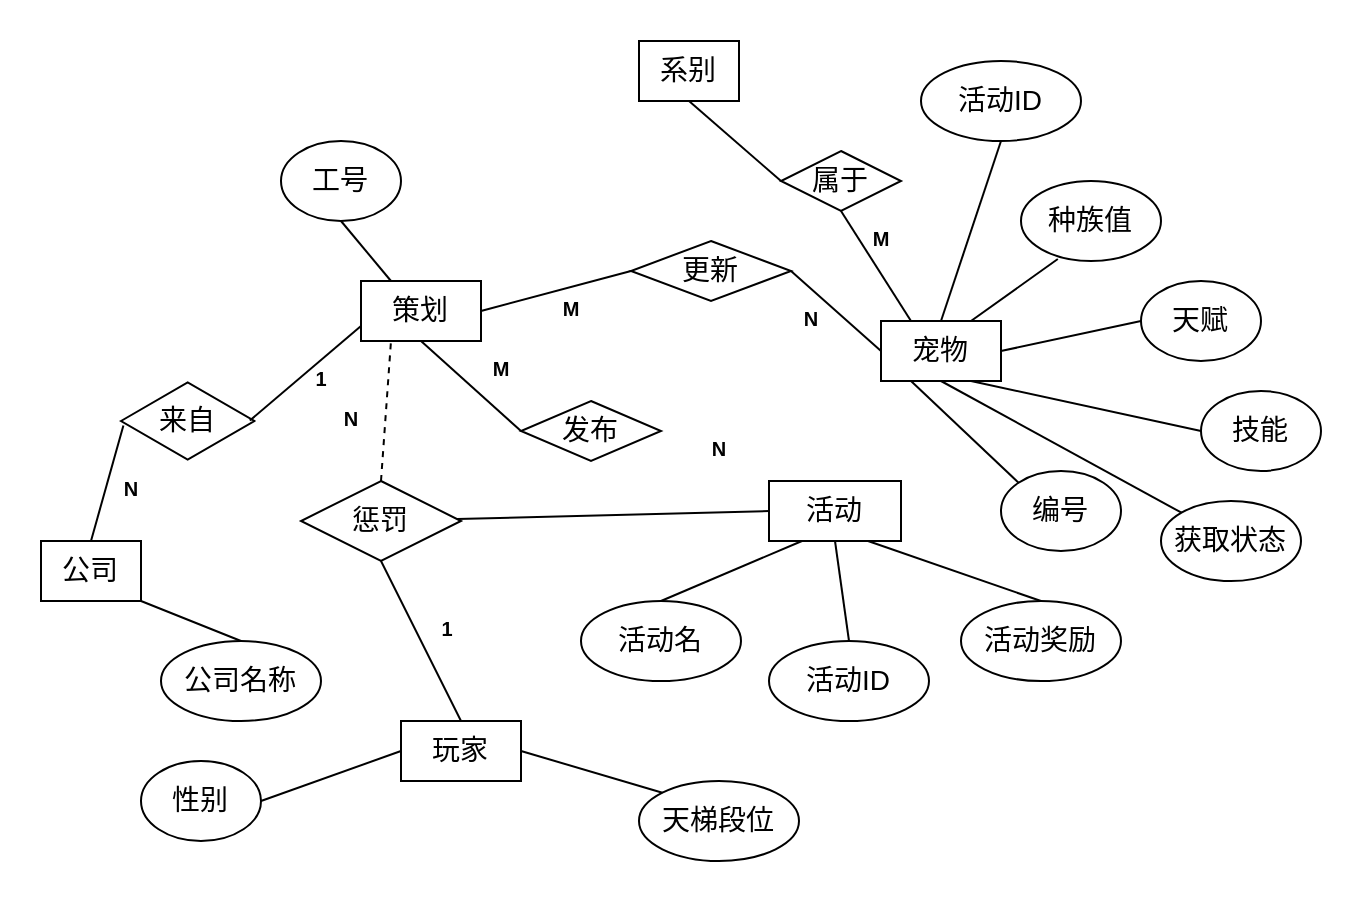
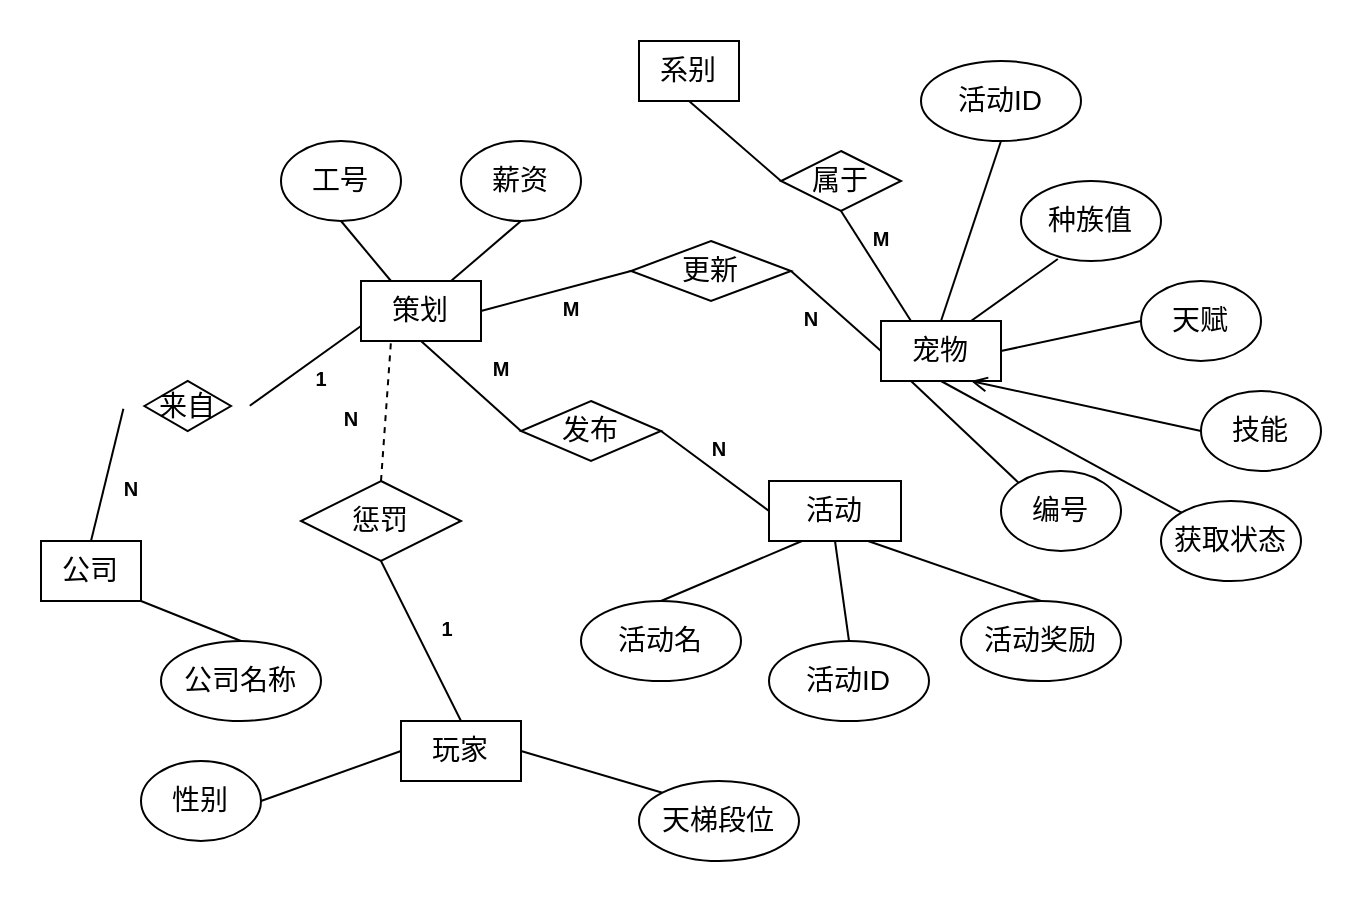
  <mxCell id="0" />
  <mxCell id="1" parent="0" />
  <mxCell id="2" value="&lt;font style=&quot;font-size: 14px;&quot;&gt;策划&lt;/font&gt;" style="rounded=0;whiteSpace=wrap;html=1;" parent="1" vertex="1"><mxGeometry x="180" y="140" width="60" height="30" as="geometry" /></mxCell>
  <mxCell id="3" value="&lt;font style=&quot;font-size: 14px;&quot;&gt;工号&lt;/font&gt;" style="ellipse;whiteSpace=wrap;html=1;" parent="1" vertex="1"><mxGeometry x="140" y="70" width="60" height="40" as="geometry" /></mxCell>
  <mxCell id="4" value="" style="endArrow=none;html=1;rounded=0;entryX=0.5;entryY=1;entryDx=0;entryDy=0;exitX=0.25;exitY=0;exitDx=0;exitDy=0;" parent="1" source="2" target="3" edge="1"><mxGeometry width="50" height="50" relative="1" as="geometry"><mxPoint x="90" y="200" as="sourcePoint" /><mxPoint x="140" y="150" as="targetPoint" /></mxGeometry></mxCell>
+ <mxCell id="5" value="&lt;font style=&quot;font-size: 14px;&quot;&gt;薪资&lt;/font&gt;" style="ellipse;whiteSpace=wrap;html=1;" parent="1" vertex="1"><mxGeometry x="230" y="70" width="60" height="40" as="geometry" /></mxCell>
+ <mxCell id="6" value="" style="endArrow=none;html=1;rounded=0;entryX=0.5;entryY=1;entryDx=0;entryDy=0;exitX=0.75;exitY=0;exitDx=0;exitDy=0;" parent="1" source="2" target="5" edge="1"><mxGeometry width="50" height="50" relative="1" as="geometry"><mxPoint x="360" y="230" as="sourcePoint" /><mxPoint x="410" y="180" as="targetPoint" /></mxGeometry></mxCell>
  <mxCell id="7" value="&lt;font style=&quot;font-size: 14px;&quot;&gt;发布&lt;/font&gt;" style="rhombus;whiteSpace=wrap;html=1;" parent="1" vertex="1"><mxGeometry x="260" y="200" width="70" height="30" as="geometry" /></mxCell>
  <mxCell id="8" value="" style="endArrow=none;html=1;rounded=0;entryX=0.5;entryY=1;entryDx=0;entryDy=0;exitX=0;exitY=0.5;exitDx=0;exitDy=0;" parent="1" source="7" target="2" edge="1"><mxGeometry width="50" height="50" relative="1" as="geometry"><mxPoint x="360" y="230" as="sourcePoint" /><mxPoint x="410" y="180" as="targetPoint" /></mxGeometry></mxCell>
  <mxCell id="9" value="&lt;font style=&quot;font-size: 10px;&quot;&gt;M&lt;/font&gt;" style="text;strokeColor=none;fillColor=none;html=1;fontSize=24;fontStyle=1;verticalAlign=middle;align=center;" parent="1" vertex="1"><mxGeometry x="230" y="170" width="40" height="20" as="geometry" /></mxCell>
  <mxCell id="10" value="&lt;font style=&quot;font-size: 14px;&quot;&gt;活动&lt;/font&gt;" style="rounded=0;whiteSpace=wrap;html=1;" parent="1" vertex="1"><mxGeometry x="384" y="240" width="66" height="30" as="geometry" /></mxCell>
- <mxCell id="11" value="" style="endArrow=none;html=1;rounded=0;exitX=0;exitY=0.5;exitDx=0;exitDy=0;" parent="1" source="10" target="43" edge="1"><mxGeometry width="50" height="50" relative="1" as="geometry"><mxPoint x="360" y="230" as="sourcePoint" /><mxPoint x="410" y="180" as="targetPoint" /></mxGeometry></mxCell>
+ <mxCell id="11" value="" style="endArrow=none;html=1;rounded=0;entryX=1;entryY=0.5;entryDx=0;entryDy=0;exitX=0;exitY=0.5;exitDx=0;exitDy=0;" parent="1" source="10" target="7" edge="1"><mxGeometry width="50" height="50" relative="1" as="geometry"><mxPoint x="360" y="230" as="sourcePoint" /><mxPoint x="410" y="180" as="targetPoint" /></mxGeometry></mxCell>
  <mxCell id="12" value="&lt;font style=&quot;font-size: 10px;&quot;&gt;N&lt;/font&gt;" style="text;strokeColor=none;fillColor=none;html=1;fontSize=24;fontStyle=1;verticalAlign=middle;align=center;" parent="1" vertex="1"><mxGeometry x="334" y="210" width="50" height="20" as="geometry" /></mxCell>
- <mxCell id="13" value="&lt;font style=&quot;font-size: 14px;&quot;&gt;来自&lt;/font&gt;" style="html=1;whiteSpace=wrap;aspect=fixed;shape=isoRectangle;" parent="1" vertex="1"><mxGeometry x="60" y="190" width="66.67" height="40" as="geometry" /></mxCell>
+ <mxCell id="13" value="&lt;font style=&quot;font-size: 14px;&quot;&gt;来自&lt;/font&gt;" style="html=1;whiteSpace=wrap;aspect=fixed;shape=isoRectangle;" parent="1" vertex="1"><mxGeometry x="60" y="190" width="66.67" height="25" as="geometry" /></mxCell>
  <mxCell id="14" value="" style="endArrow=none;html=1;rounded=0;entryX=0;entryY=0.75;entryDx=0;entryDy=0;exitX=0.966;exitY=0.495;exitDx=0;exitDy=0;exitPerimeter=0;" parent="1" source="13" target="2" edge="1"><mxGeometry width="50" height="50" relative="1" as="geometry"><mxPoint x="360" y="230" as="sourcePoint" /><mxPoint x="410" y="180" as="targetPoint" /></mxGeometry></mxCell>
  <mxCell id="15" value="&lt;font style=&quot;font-size: 10px;&quot;&gt;1&lt;/font&gt;" style="text;strokeColor=none;fillColor=none;html=1;fontSize=24;fontStyle=1;verticalAlign=middle;align=center;" parent="1" vertex="1"><mxGeometry x="140" y="170" width="40" height="30" as="geometry" /></mxCell>
  <mxCell id="16" value="&lt;font style=&quot;font-size: 14px;&quot;&gt;公司&lt;/font&gt;" style="rounded=0;whiteSpace=wrap;html=1;" parent="1" vertex="1"><mxGeometry x="20" y="270" width="50" height="30" as="geometry" /></mxCell>
  <mxCell id="17" value="" style="endArrow=none;html=1;rounded=0;exitX=0.5;exitY=0;exitDx=0;exitDy=0;entryX=0.018;entryY=0.555;entryDx=0;entryDy=0;entryPerimeter=0;" parent="1" source="16" target="13" edge="1"><mxGeometry width="50" height="50" relative="1" as="geometry"><mxPoint x="360" y="220" as="sourcePoint" /><mxPoint x="60" y="220" as="targetPoint" /></mxGeometry></mxCell>
  <mxCell id="18" value="&lt;font style=&quot;font-size: 10px;&quot;&gt;N&lt;/font&gt;" style="text;strokeColor=none;fillColor=none;html=1;fontSize=24;fontStyle=1;verticalAlign=middle;align=center;" parent="1" vertex="1"><mxGeometry x="50" y="230" width="30" height="20" as="geometry" /></mxCell>
  <mxCell id="19" value="&lt;font style=&quot;font-size: 14px;&quot;&gt;公司名称&lt;/font&gt;" style="ellipse;whiteSpace=wrap;html=1;" parent="1" vertex="1"><mxGeometry x="80" y="320" width="80" height="40" as="geometry" /></mxCell>
  <mxCell id="20" value="" style="endArrow=none;html=1;rounded=0;entryX=1;entryY=1;entryDx=0;entryDy=0;exitX=0.5;exitY=0;exitDx=0;exitDy=0;" parent="1" source="19" target="16" edge="1"><mxGeometry width="50" height="50" relative="1" as="geometry"><mxPoint x="95" y="310" as="sourcePoint" /><mxPoint x="145" y="260" as="targetPoint" /></mxGeometry></mxCell>
  <mxCell id="21" value="&lt;font style=&quot;font-size: 14px;&quot;&gt;活动名&lt;/font&gt;" style="ellipse;whiteSpace=wrap;html=1;" parent="1" vertex="1"><mxGeometry x="290" y="300" width="80" height="40" as="geometry" /></mxCell>
  <mxCell id="22" value="" style="endArrow=none;html=1;rounded=0;entryX=0.25;entryY=1;entryDx=0;entryDy=0;exitX=0.5;exitY=0;exitDx=0;exitDy=0;" parent="1" source="21" target="10" edge="1"><mxGeometry width="50" height="50" relative="1" as="geometry"><mxPoint x="360" y="220" as="sourcePoint" /><mxPoint x="410" y="170" as="targetPoint" /></mxGeometry></mxCell>
  <mxCell id="23" value="&lt;font style=&quot;font-size: 14px;&quot;&gt;活动ID&lt;/font&gt;" style="ellipse;whiteSpace=wrap;html=1;" parent="1" vertex="1"><mxGeometry x="384" y="320" width="80" height="40" as="geometry" /></mxCell>
  <mxCell id="24" value="" style="endArrow=none;html=1;rounded=0;entryX=0.5;entryY=1;entryDx=0;entryDy=0;exitX=0.5;exitY=0;exitDx=0;exitDy=0;" parent="1" source="23" target="10" edge="1"><mxGeometry width="50" height="50" relative="1" as="geometry"><mxPoint x="360" y="220" as="sourcePoint" /><mxPoint x="410" y="170" as="targetPoint" /></mxGeometry></mxCell>
  <mxCell id="25" value="&lt;font style=&quot;font-size: 14px;&quot;&gt;活动奖励&lt;/font&gt;" style="ellipse;whiteSpace=wrap;html=1;" parent="1" vertex="1"><mxGeometry x="480" y="300" width="80" height="40" as="geometry" /></mxCell>
  <mxCell id="26" value="" style="endArrow=none;html=1;rounded=0;entryX=0.75;entryY=1;entryDx=0;entryDy=0;exitX=0.5;exitY=0;exitDx=0;exitDy=0;" parent="1" source="25" target="10" edge="1"><mxGeometry width="50" height="50" relative="1" as="geometry"><mxPoint x="360" y="220" as="sourcePoint" /><mxPoint x="410" y="170" as="targetPoint" /></mxGeometry></mxCell>
  <mxCell id="27" value="&lt;font style=&quot;font-size: 14px;&quot;&gt;更新&lt;/font&gt;" style="rhombus;whiteSpace=wrap;html=1;" parent="1" vertex="1"><mxGeometry x="315" y="120" width="80" height="30" as="geometry" /></mxCell>
  <mxCell id="28" value="" style="endArrow=none;html=1;rounded=0;exitX=1;exitY=0.5;exitDx=0;exitDy=0;entryX=0;entryY=0.5;entryDx=0;entryDy=0;" parent="1" source="2" target="27" edge="1"><mxGeometry width="50" height="50" relative="1" as="geometry"><mxPoint x="360" y="220" as="sourcePoint" /><mxPoint x="320" y="140" as="targetPoint" /></mxGeometry></mxCell>
  <mxCell id="29" value="&lt;font style=&quot;font-size: 10px;&quot;&gt;M&lt;/font&gt;" style="text;strokeColor=none;fillColor=none;html=1;fontSize=24;fontStyle=1;verticalAlign=middle;align=center;" parent="1" vertex="1"><mxGeometry x="270" y="140" width="30" height="20" as="geometry" /></mxCell>
  <mxCell id="30" value="&lt;font style=&quot;font-size: 10px;&quot;&gt;N&lt;/font&gt;" style="text;strokeColor=none;fillColor=none;html=1;fontSize=24;fontStyle=1;verticalAlign=middle;align=center;" parent="1" vertex="1"><mxGeometry x="380" y="140" width="50" height="30" as="geometry" /></mxCell>
  <mxCell id="31" value="&lt;font style=&quot;font-size: 14px;&quot;&gt;宠物&lt;/font&gt;" style="rounded=0;whiteSpace=wrap;html=1;" parent="1" vertex="1"><mxGeometry x="440" y="160" width="60" height="30" as="geometry" /></mxCell>
  <mxCell id="32" value="" style="endArrow=none;html=1;rounded=0;entryX=1;entryY=0.5;entryDx=0;entryDy=0;exitX=0;exitY=0.5;exitDx=0;exitDy=0;" parent="1" source="31" target="27" edge="1"><mxGeometry width="50" height="50" relative="1" as="geometry"><mxPoint x="360" y="220" as="sourcePoint" /><mxPoint x="400" y="140" as="targetPoint" /></mxGeometry></mxCell>
  <mxCell id="33" value="&lt;font style=&quot;font-size: 14px;&quot;&gt;种族值&lt;/font&gt;" style="ellipse;whiteSpace=wrap;html=1;" parent="1" vertex="1"><mxGeometry x="510" y="90" width="70" height="40" as="geometry" /></mxCell>
  <mxCell id="34" value="" style="endArrow=none;html=1;rounded=0;entryX=0.263;entryY=0.975;entryDx=0;entryDy=0;entryPerimeter=0;exitX=0.75;exitY=0;exitDx=0;exitDy=0;" parent="1" source="31" target="33" edge="1"><mxGeometry width="50" height="50" relative="1" as="geometry"><mxPoint x="520" y="250" as="sourcePoint" /><mxPoint x="570" y="200" as="targetPoint" /></mxGeometry></mxCell>
  <mxCell id="35" value="&lt;font style=&quot;font-size: 14px;&quot;&gt;天赋&lt;/font&gt;" style="ellipse;whiteSpace=wrap;html=1;" parent="1" vertex="1"><mxGeometry x="570" y="140" width="60" height="40" as="geometry" /></mxCell>
  <mxCell id="36" value="" style="endArrow=none;html=1;rounded=0;entryX=1;entryY=0.5;entryDx=0;entryDy=0;exitX=0;exitY=0.5;exitDx=0;exitDy=0;" parent="1" source="35" target="31" edge="1"><mxGeometry width="50" height="50" relative="1" as="geometry"><mxPoint x="510" y="260" as="sourcePoint" /><mxPoint x="560" y="210" as="targetPoint" /></mxGeometry></mxCell>
  <mxCell id="37" value="&lt;font style=&quot;font-size: 14px;&quot;&gt;技能&lt;/font&gt;" style="ellipse;whiteSpace=wrap;html=1;" parent="1" vertex="1"><mxGeometry x="600" y="195" width="60" height="40" as="geometry" /></mxCell>
- <mxCell id="38" value="" style="endArrow=none;html=1;rounded=0;entryX=0.75;entryY=1;entryDx=0;entryDy=0;exitX=0;exitY=0.5;exitDx=0;exitDy=0;" parent="1" source="37" target="31" edge="1"><mxGeometry width="50" height="50" relative="1" as="geometry"><mxPoint x="360" y="210" as="sourcePoint" /><mxPoint x="410" y="160" as="targetPoint" /></mxGeometry></mxCell>
+ <mxCell id="38" value="" style="endArrow=open;html=1;rounded=0;entryX=0.75;entryY=1;entryDx=0;entryDy=0;exitX=0;exitY=0.5;exitDx=0;exitDy=0;" parent="1" source="37" target="31" edge="1"><mxGeometry width="50" height="50" relative="1" as="geometry"><mxPoint x="360" y="210" as="sourcePoint" /><mxPoint x="410" y="160" as="targetPoint" /></mxGeometry></mxCell>
  <mxCell id="39" value="&lt;font style=&quot;font-size: 14px;&quot;&gt;编号&lt;/font&gt;" style="ellipse;whiteSpace=wrap;html=1;" parent="1" vertex="1"><mxGeometry x="500" y="235" width="60" height="40" as="geometry" /></mxCell>
  <mxCell id="40" value="" style="endArrow=none;html=1;rounded=0;entryX=0.25;entryY=1;entryDx=0;entryDy=0;exitX=0;exitY=0;exitDx=0;exitDy=0;" parent="1" source="39" target="31" edge="1"><mxGeometry width="50" height="50" relative="1" as="geometry"><mxPoint x="360" y="210" as="sourcePoint" /><mxPoint x="410" y="160" as="targetPoint" /></mxGeometry></mxCell>
  <mxCell id="41" value="&lt;font style=&quot;font-size: 14px;&quot;&gt;活动ID&lt;/font&gt;" style="ellipse;whiteSpace=wrap;html=1;" parent="1" vertex="1"><mxGeometry x="460" y="30" width="80" height="40" as="geometry" /></mxCell>
  <mxCell id="42" value="" style="endArrow=none;html=1;rounded=0;entryX=0.5;entryY=1;entryDx=0;entryDy=0;exitX=0.5;exitY=0;exitDx=0;exitDy=0;" parent="1" source="31" target="41" edge="1"><mxGeometry width="50" height="50" relative="1" as="geometry"><mxPoint x="360" y="210" as="sourcePoint" /><mxPoint x="410" y="160" as="targetPoint" /></mxGeometry></mxCell>
  <mxCell id="43" value="&lt;span style=&quot;font-size: 14px;&quot;&gt;惩罚&lt;/span&gt;" style="rhombus;whiteSpace=wrap;html=1;" parent="1" vertex="1"><mxGeometry x="150" y="240" width="80" height="40" as="geometry" /></mxCell>
  <mxCell id="44" value="&lt;font style=&quot;font-size: 10px;&quot;&gt;N&lt;/font&gt;" style="text;strokeColor=none;fillColor=none;html=1;fontSize=24;fontStyle=1;verticalAlign=middle;align=center;" parent="1" vertex="1"><mxGeometry x="150" y="190" width="50" height="30" as="geometry" /></mxCell>
  <mxCell id="45" value="" style="endArrow=none;html=1;rounded=0;entryX=0.25;entryY=1;entryDx=0;entryDy=0;exitX=0.5;exitY=0;exitDx=0;exitDy=0;dashed=1;" parent="1" source="43" target="2" edge="1"><mxGeometry width="50" height="50" relative="1" as="geometry"><mxPoint x="360" y="210" as="sourcePoint" /><mxPoint x="410" y="160" as="targetPoint" /></mxGeometry></mxCell>
  <mxCell id="46" value="&lt;font style=&quot;font-size: 14px;&quot;&gt;玩家&lt;/font&gt;" style="rounded=0;whiteSpace=wrap;html=1;" parent="1" vertex="1"><mxGeometry x="200" y="360" width="60" height="30" as="geometry" /></mxCell>
  <mxCell id="47" value="" style="endArrow=none;html=1;rounded=0;entryX=0.5;entryY=1;entryDx=0;entryDy=0;exitX=0.5;exitY=0;exitDx=0;exitDy=0;" parent="1" source="46" target="43" edge="1"><mxGeometry width="50" height="50" relative="1" as="geometry"><mxPoint x="360" y="210" as="sourcePoint" /><mxPoint x="410" y="160" as="targetPoint" /></mxGeometry></mxCell>
  <mxCell id="48" value="&lt;font style=&quot;font-size: 10px;&quot;&gt;1&lt;/font&gt;" style="text;strokeColor=none;fillColor=none;html=1;fontSize=24;fontStyle=1;verticalAlign=middle;align=center;" parent="1" vertex="1"><mxGeometry x="200" y="300" width="46" height="20" as="geometry" /></mxCell>
  <mxCell id="49" value="&lt;font style=&quot;font-size: 14px;&quot;&gt;性别&lt;/font&gt;" style="ellipse;whiteSpace=wrap;html=1;" parent="1" vertex="1"><mxGeometry x="70" y="380" width="60" height="40" as="geometry" /></mxCell>
  <mxCell id="50" value="" style="endArrow=none;html=1;rounded=0;entryX=0;entryY=0.5;entryDx=0;entryDy=0;exitX=1;exitY=0.5;exitDx=0;exitDy=0;" parent="1" source="49" target="46" edge="1"><mxGeometry width="50" height="50" relative="1" as="geometry"><mxPoint x="68.34" y="475" as="sourcePoint" /><mxPoint x="118.34" y="425" as="targetPoint" /></mxGeometry></mxCell>
  <mxCell id="51" value="&lt;font style=&quot;font-size: 14px;&quot;&gt;天梯段位&lt;/font&gt;" style="ellipse;whiteSpace=wrap;html=1;" parent="1" vertex="1"><mxGeometry x="319" y="390" width="80" height="40" as="geometry" /></mxCell>
  <mxCell id="52" value="" style="endArrow=none;html=1;rounded=0;entryX=1;entryY=0.5;entryDx=0;entryDy=0;exitX=0;exitY=0;exitDx=0;exitDy=0;" parent="1" source="51" target="46" edge="1"><mxGeometry width="50" height="50" relative="1" as="geometry"><mxPoint x="360" y="310" as="sourcePoint" /><mxPoint x="410" y="260" as="targetPoint" /></mxGeometry></mxCell>
  <mxCell id="53" value="&lt;font style=&quot;font-size: 14px;&quot;&gt;获取状态&lt;/font&gt;" style="ellipse;whiteSpace=wrap;html=1;" vertex="1" parent="1"><mxGeometry x="580" y="250" width="70" height="40" as="geometry" /></mxCell>
  <mxCell id="54" value="" style="endArrow=none;html=1;rounded=0;entryX=0.5;entryY=1;entryDx=0;entryDy=0;exitX=0;exitY=0;exitDx=0;exitDy=0;" edge="1" parent="1" source="53" target="31"><mxGeometry width="50" height="50" relative="1" as="geometry"><mxPoint x="360" y="230" as="sourcePoint" /><mxPoint x="410" y="180" as="targetPoint" /></mxGeometry></mxCell>
  <mxCell id="55" value="&lt;font style=&quot;font-size: 14px;&quot;&gt;属于&lt;/font&gt;" style="rhombus;whiteSpace=wrap;html=1;" vertex="1" parent="1"><mxGeometry x="390" y="75" width="60" height="30" as="geometry" /></mxCell>
  <mxCell id="56" value="" style="endArrow=none;html=1;rounded=0;entryX=0.5;entryY=1;entryDx=0;entryDy=0;exitX=0.25;exitY=0;exitDx=0;exitDy=0;" edge="1" parent="1" source="31" target="55"><mxGeometry width="50" height="50" relative="1" as="geometry"><mxPoint x="360" y="230" as="sourcePoint" /><mxPoint x="410" y="180" as="targetPoint" /></mxGeometry></mxCell>
  <mxCell id="57" value="&lt;font style=&quot;font-size: 10px;&quot;&gt;&lt;span style=&quot;white-space: pre;&quot;&gt; &lt;/span&gt;M&lt;span style=&quot;white-space: pre;&quot;&gt; &lt;/span&gt;&lt;/font&gt;" style="text;strokeColor=none;fillColor=none;html=1;fontSize=24;fontStyle=1;verticalAlign=middle;align=center;" vertex="1" parent="1"><mxGeometry x="420" y="110" width="40" height="10" as="geometry" /></mxCell>
  <mxCell id="58" value="&lt;font style=&quot;font-size: 14px;&quot;&gt;系别&lt;/font&gt;" style="rounded=0;whiteSpace=wrap;html=1;" vertex="1" parent="1"><mxGeometry x="319" y="20" width="50" height="30" as="geometry" /></mxCell>
  <mxCell id="59" value="" style="endArrow=none;html=1;rounded=0;entryX=0.5;entryY=1;entryDx=0;entryDy=0;exitX=0;exitY=0.5;exitDx=0;exitDy=0;" edge="1" parent="1" source="55" target="58"><mxGeometry width="50" height="50" relative="1" as="geometry"><mxPoint x="360" y="230" as="sourcePoint" /><mxPoint x="410" y="180" as="targetPoint" /></mxGeometry></mxCell>
